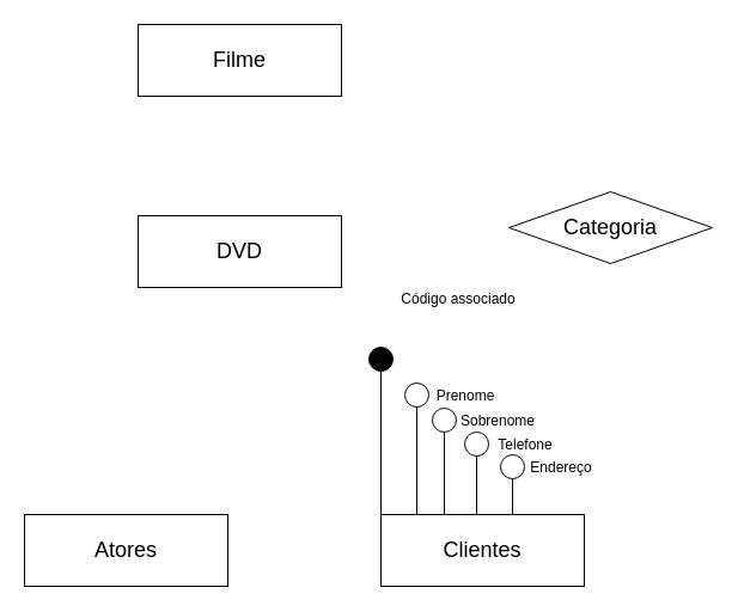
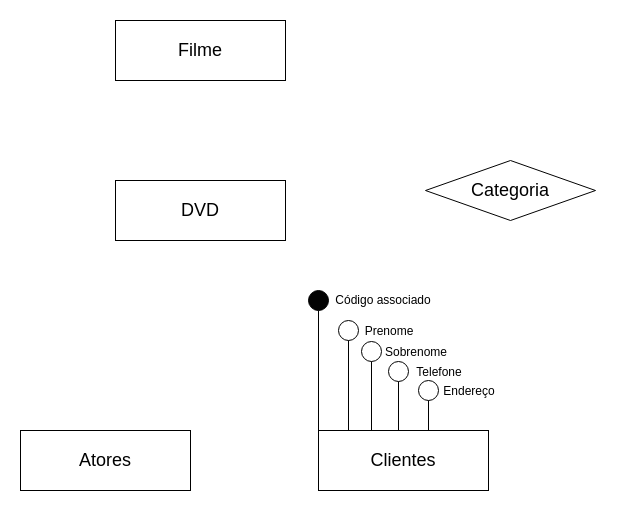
  <mxCell id="0" />
  <mxCell id="1" parent="0" />
  <mxCell id="2" value="&lt;font style=&quot;font-size: 18px&quot;&gt;DVD&lt;/font&gt;" style="rounded=0;whiteSpace=wrap;html=1;" parent="1" vertex="1"><mxGeometry x="115" y="180" width="170" height="60" as="geometry" /></mxCell>
  <mxCell id="3" value="&lt;font style=&quot;font-size: 18px&quot;&gt;Filme&lt;/font&gt;" style="rounded=0;whiteSpace=wrap;html=1;" parent="1" vertex="1"><mxGeometry x="115" y="20" width="170" height="60" as="geometry" /></mxCell>
  <mxCell id="4" value="&lt;font style=&quot;font-size: 18px&quot;&gt;Clientes&lt;/font&gt;" style="rounded=0;whiteSpace=wrap;html=1;" parent="1" vertex="1"><mxGeometry x="318" y="430" width="170" height="60" as="geometry" /></mxCell>
  <mxCell id="5" value="&lt;font style=&quot;font-size: 18px&quot;&gt;Atores&lt;/font&gt;" style="rounded=0;whiteSpace=wrap;html=1;" parent="1" vertex="1"><mxGeometry x="20" y="430" width="170" height="60" as="geometry" /></mxCell>
  <mxCell id="6" value="&lt;font style=&quot;font-size: 18px&quot;&gt;Categoria&lt;/font&gt;" style="rhombus;whiteSpace=wrap;html=1;" parent="1" vertex="1"><mxGeometry x="425" y="160" width="170" height="60" as="geometry" /></mxCell>
  <mxCell id="7" value="" style="ellipse;whiteSpace=wrap;html=1;aspect=fixed;noLabel=1;fontColor=none;fillColor=#030303;" parent="1" vertex="1"><mxGeometry x="308" y="290" width="20" height="20" as="geometry" /></mxCell>
  <mxCell id="8" value="" style="endArrow=none;html=1;exitX=0;exitY=0;exitDx=0;exitDy=0;entryX=0.5;entryY=1;entryDx=0;entryDy=0;" parent="1" source="4" target="7" edge="1"><mxGeometry width="50" height="50" relative="1" as="geometry"><mxPoint x="325" y="360" as="sourcePoint" /><mxPoint x="375" y="350" as="targetPoint" /></mxGeometry></mxCell>
- <mxCell id="9" value="Código associado" style="text;html=1;strokeColor=none;fillColor=none;align=center;verticalAlign=middle;whiteSpace=wrap;rounded=0;fontSize=12;" parent="1" vertex="1"><mxGeometry x="328" y="240" width="110" height="20" as="geometry" /></mxCell>
+ <mxCell id="9" value="Código associado" style="text;html=1;strokeColor=none;fillColor=none;align=center;verticalAlign=middle;whiteSpace=wrap;rounded=0;fontSize=12;" parent="1" vertex="1"><mxGeometry x="328" y="290" width="110" height="20" as="geometry" /></mxCell>
  <mxCell id="10" value="" style="ellipse;whiteSpace=wrap;html=1;aspect=fixed;noLabel=1;fontColor=none;fillColor=#FFFFFF;" vertex="1" parent="1"><mxGeometry x="338" y="320" width="20" height="20" as="geometry" /></mxCell>
  <mxCell id="11" value="" style="endArrow=none;html=1;entryX=0.5;entryY=1;entryDx=0;entryDy=0;" edge="1" parent="1" target="10"><mxGeometry width="50" height="50" relative="1" as="geometry"><mxPoint x="348" y="430" as="sourcePoint" /><mxPoint x="405" y="380" as="targetPoint" /></mxGeometry></mxCell>
  <mxCell id="12" value="Prenome" style="text;html=1;strokeColor=none;fillColor=none;align=center;verticalAlign=middle;whiteSpace=wrap;rounded=0;fontSize=12;" vertex="1" parent="1"><mxGeometry x="334" y="321" width="110" height="20" as="geometry" /></mxCell>
  <mxCell id="13" value="" style="ellipse;whiteSpace=wrap;html=1;aspect=fixed;noLabel=1;fontColor=none;fillColor=#FFFFFF;" vertex="1" parent="1"><mxGeometry x="361" y="341" width="20" height="20" as="geometry" /></mxCell>
  <mxCell id="14" value="" style="endArrow=none;html=1;entryX=0.5;entryY=1;entryDx=0;entryDy=0;" edge="1" parent="1" target="13"><mxGeometry width="50" height="50" relative="1" as="geometry"><mxPoint x="371" y="430" as="sourcePoint" /><mxPoint x="428" y="401" as="targetPoint" /></mxGeometry></mxCell>
  <mxCell id="15" value="Sobrenome" style="text;html=1;strokeColor=none;fillColor=none;align=center;verticalAlign=middle;whiteSpace=wrap;rounded=0;fontSize=12;" vertex="1" parent="1"><mxGeometry x="361" y="342" width="110" height="20" as="geometry" /></mxCell>
  <mxCell id="16" value="" style="ellipse;whiteSpace=wrap;html=1;aspect=fixed;noLabel=1;fontColor=none;fillColor=#FFFFFF;" vertex="1" parent="1"><mxGeometry x="388" y="361" width="20" height="20" as="geometry" /></mxCell>
  <mxCell id="17" value="" style="endArrow=none;html=1;entryX=0.5;entryY=1;entryDx=0;entryDy=0;" edge="1" parent="1" target="16"><mxGeometry width="50" height="50" relative="1" as="geometry"><mxPoint x="398" y="430" as="sourcePoint" /><mxPoint x="455" y="421" as="targetPoint" /></mxGeometry></mxCell>
  <mxCell id="18" value="Telefone" style="text;html=1;strokeColor=none;fillColor=none;align=center;verticalAlign=middle;whiteSpace=wrap;rounded=0;fontSize=12;" vertex="1" parent="1"><mxGeometry x="384" y="362" width="110" height="20" as="geometry" /></mxCell>
  <mxCell id="19" value="" style="ellipse;whiteSpace=wrap;html=1;aspect=fixed;noLabel=1;fontColor=none;fillColor=#FFFFFF;" vertex="1" parent="1"><mxGeometry x="418" y="380" width="20" height="20" as="geometry" /></mxCell>
  <mxCell id="20" value="" style="endArrow=none;html=1;entryX=0.5;entryY=1;entryDx=0;entryDy=0;" edge="1" parent="1" target="19"><mxGeometry width="50" height="50" relative="1" as="geometry"><mxPoint x="428" y="430" as="sourcePoint" /><mxPoint x="485" y="440" as="targetPoint" /></mxGeometry></mxCell>
  <mxCell id="21" value="Endereço" style="text;html=1;strokeColor=none;fillColor=none;align=center;verticalAlign=middle;whiteSpace=wrap;rounded=0;fontSize=12;" vertex="1" parent="1"><mxGeometry x="414" y="381" width="110" height="20" as="geometry" /></mxCell>
